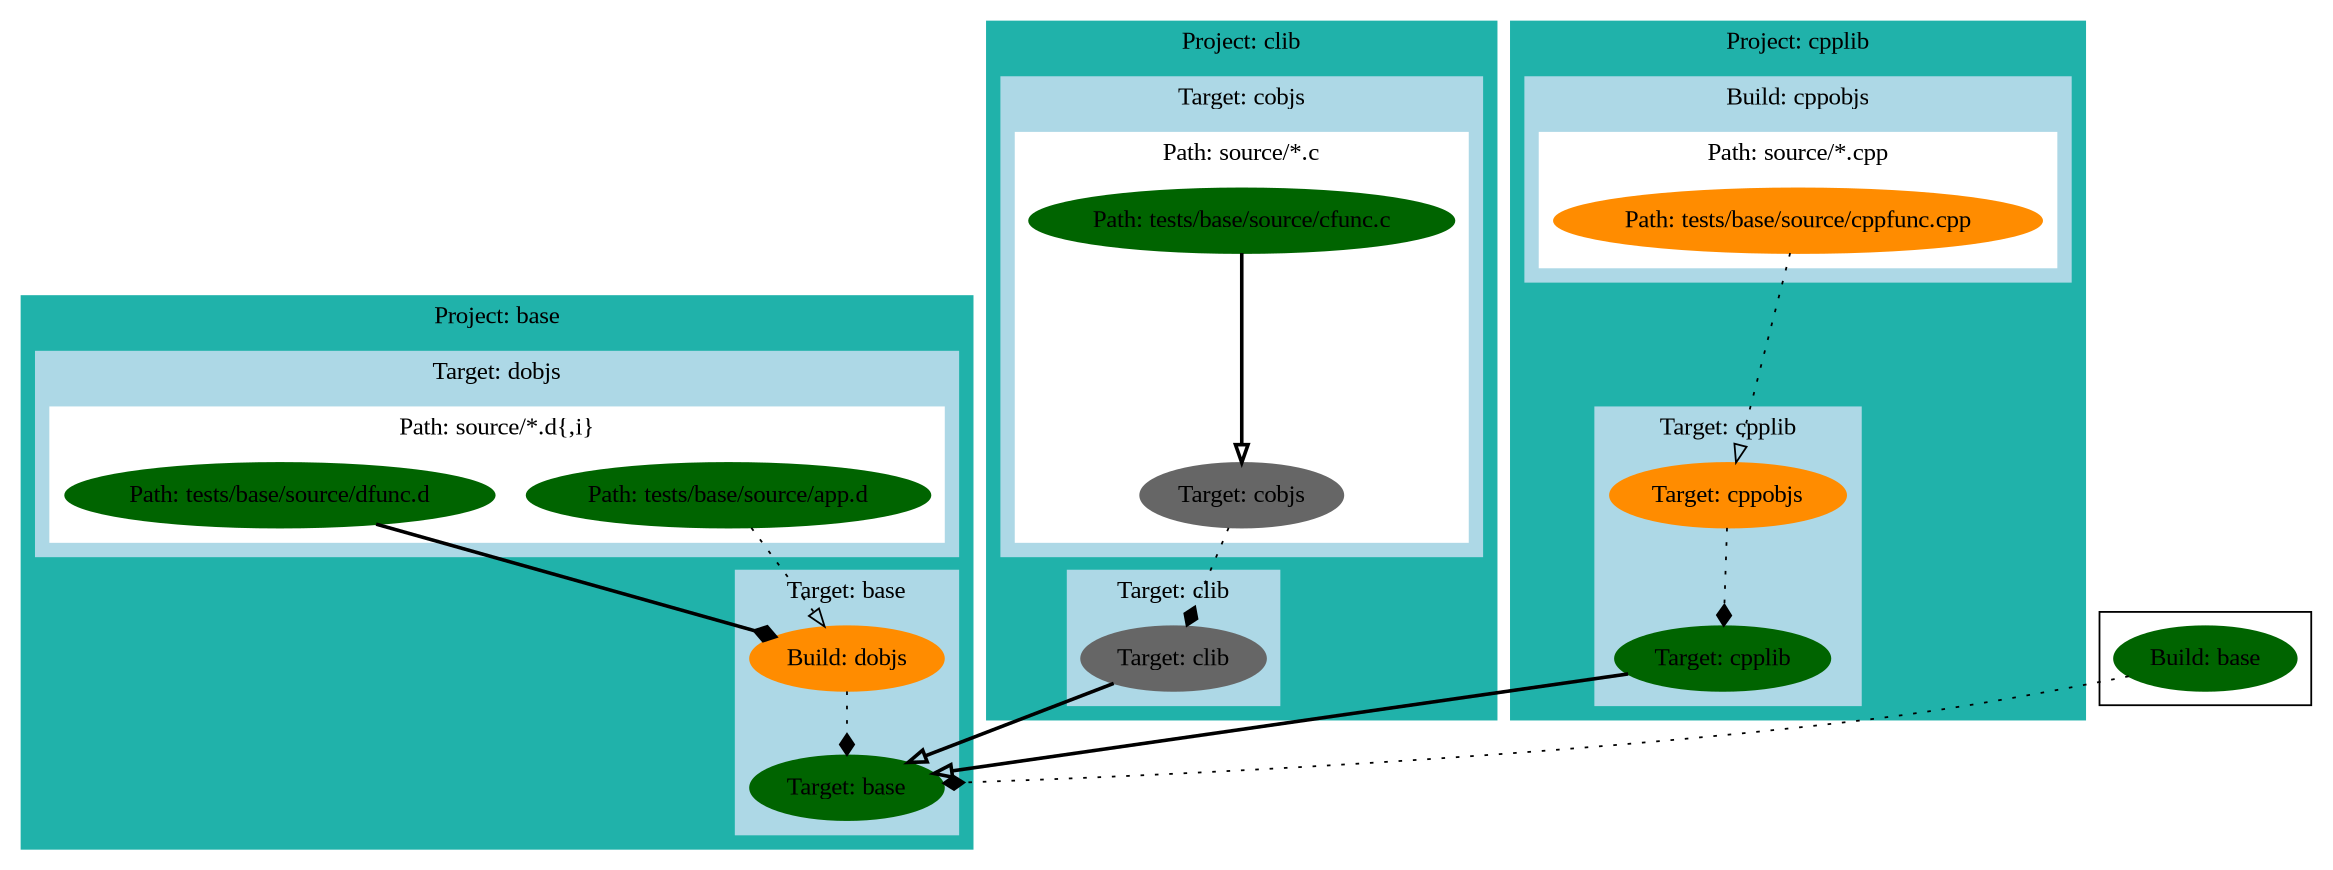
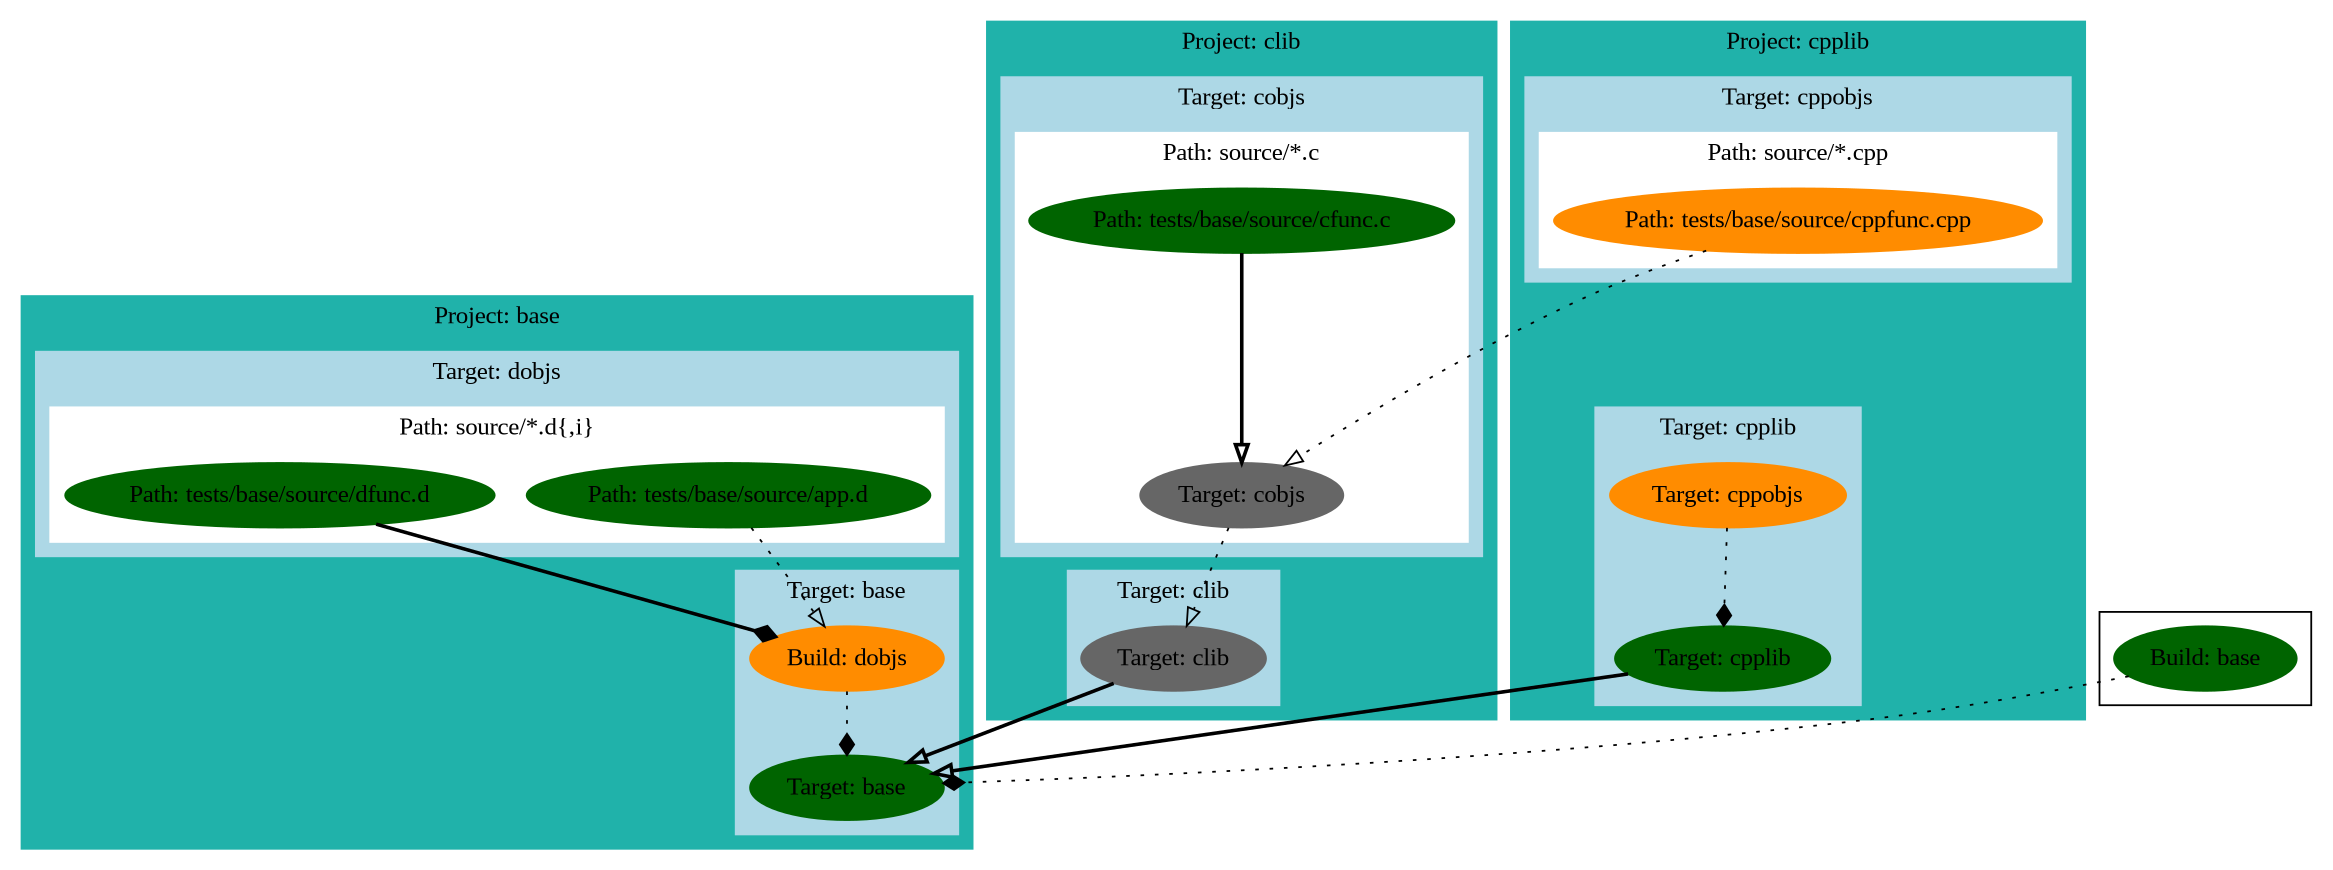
  digraph {
    fontname="Liberation Serif"
    node [color=darkgreen fontname="Liberation Serif" style=filled]
    edge [arrowhead=onormal fontname="Liberation Serif" style=dotted]
    n1 [label="Target: cpplib"]
    n2 [color=darkorange label="Target: cppobjs"]
    n3 [color=darkorange label="Path: tests/base/source/cppfunc.cpp"]
    n4 [label="Target: base"]
    n5 [color=darkorange label="Build: dobjs"]
    n6 [label="Path: tests/base/source/app.d"]
    n7 [label="Path: tests/base/source/dfunc.d"]
    n8 [color=gray40 label="Target: cobjs"]
    n9 [label="Path: tests/base/source/cfunc.c"]
    n10 [color=gray40 label="Target: clib"]
    n11 [label="Build: base"]
    subgraph cluster_1 {
      color=lightseagreen
      label="Project: cpplib"
      style=filled
      subgraph cluster_2 {
        color=lightblue
        label="Target: cpplib"
        style=filled
        n1
        n2
      }
      subgraph cluster_3 {
        color=lightblue
-       label="Build: cppobjs"
+       label="Target: cppobjs"
        style=filled
        subgraph cluster_4 {
          color=white
          label="Path: source/*.cpp"
          style=filled
          n3
        }
      }
    }
    subgraph cluster_5 {
      color=lightseagreen
      label="Project: base"
      style=filled
      subgraph cluster_6 {
        color=lightblue
        label="Target: base"
        style=filled
        n4
        n5
      }
      subgraph cluster_7 {
        color=lightblue
        label="Target: dobjs"
        style=filled
        subgraph cluster_8 {
          color=white
          label="Path: source/*.d{,i}"
          style=filled
          n6
          n7
        }
      }
    }
    subgraph cluster_9 {
      color=lightseagreen
      label="Project: clib"
      style=filled
      subgraph cluster_10 {
        color=lightblue
        label="Target: cobjs"
        style=filled
        subgraph cluster_11 {
          color=white
          label="Path: source/*.c"
          style=filled
          n8
          n9
        }
      }
      subgraph cluster_12 {
        color=lightblue
        label="Target: clib"
        style=filled
        n10
      }
    }
    subgraph cluster_13 {
      n11
    }
    n1 -> n4 [style=bold]
    n2 -> n1 [arrowhead=diamond]
-   n3 -> n2
+   n3 -> n8
    n5 -> n4 [arrowhead=diamond]
    n6 -> n5
    n7 -> n5 [arrowhead=diamond style=bold]
-   n8 -> n10 [arrowhead=diamond]
+   n8 -> n10
    n9 -> n8 [style=bold]
    n10 -> n4 [style=bold]
    n11 -> n4 [arrowhead=diamond]
  }
